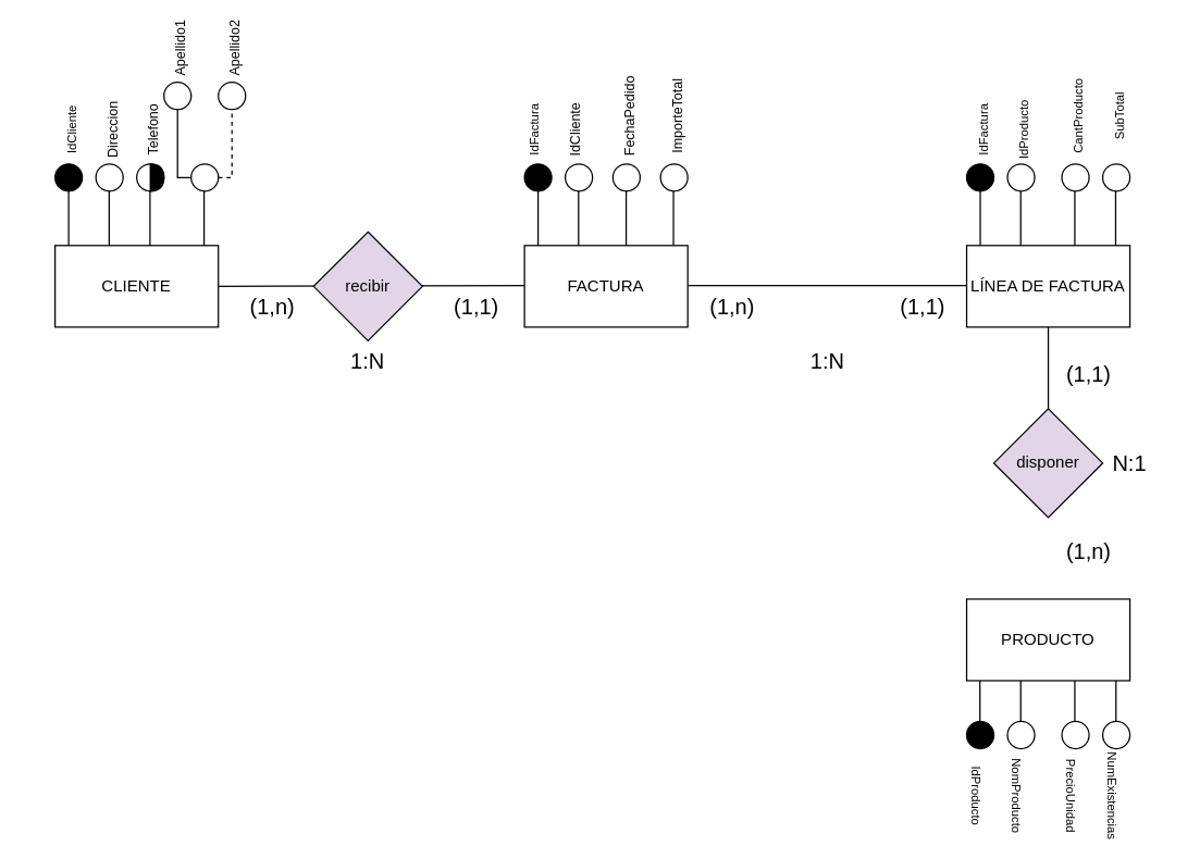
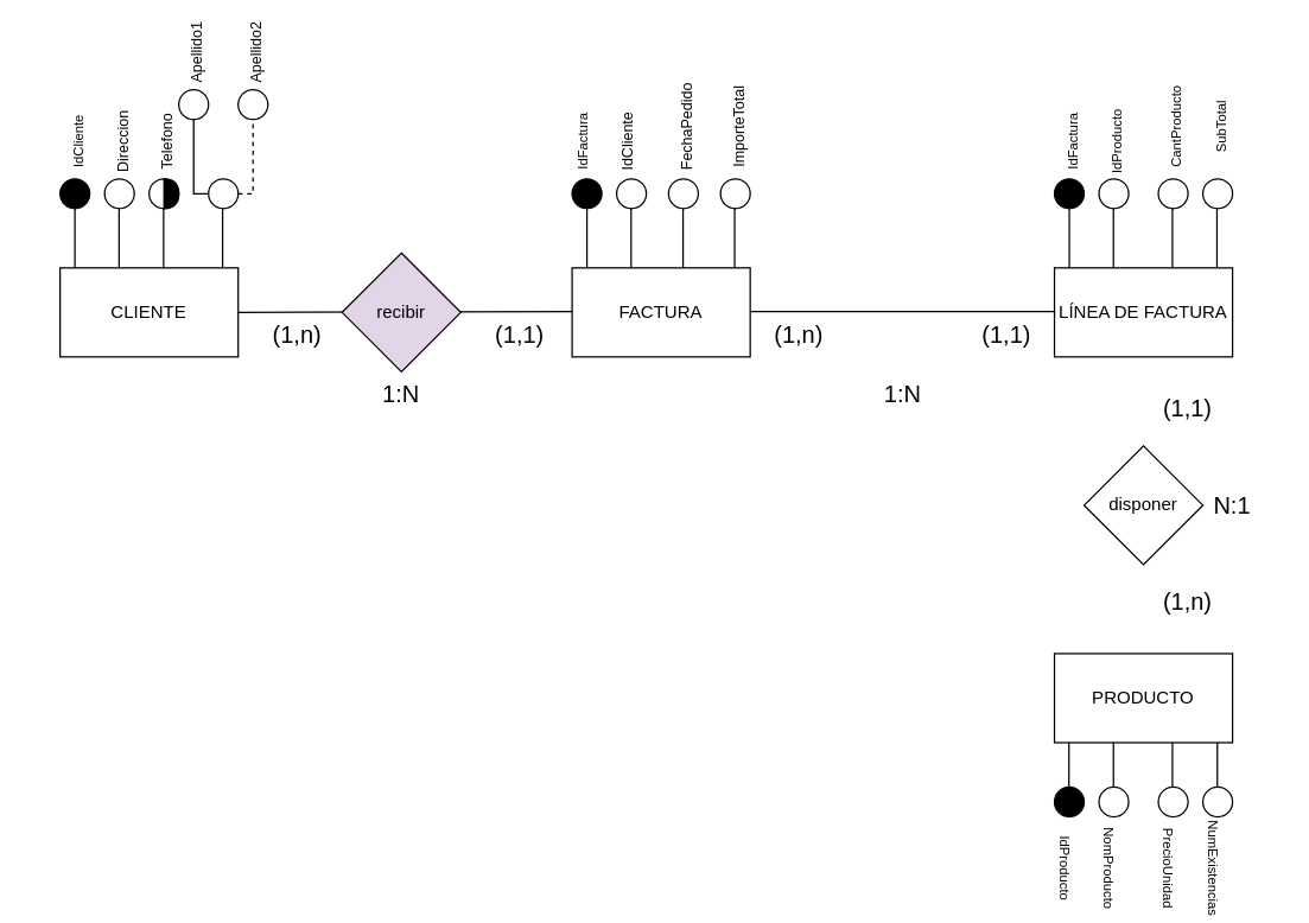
  <mxCell id="0" />
  <mxCell id="1" parent="0" />
  <mxCell id="2" value="" style="endArrow=none;html=1;rounded=0;exitX=1;exitY=0.5;exitDx=0;exitDy=0;labelBackgroundColor=none;fontColor=default;" parent="1" edge="1" source="3"><mxGeometry width="50" height="50" relative="1" as="geometry"><mxPoint x="167.5" y="209.5" as="sourcePoint" /><mxPoint x="392.5" y="209.5" as="targetPoint" /></mxGeometry></mxCell>
  <mxCell id="3" value="CLIENTE" style="rounded=0;whiteSpace=wrap;html=1;labelBackgroundColor=none;" parent="1" vertex="1"><mxGeometry x="40" y="180" width="120" height="60" as="geometry" /></mxCell>
  <mxCell id="4" value="FACTURA" style="rounded=0;whiteSpace=wrap;html=1;labelBackgroundColor=none;" parent="1" vertex="1"><mxGeometry x="385" y="180" width="120" height="60" as="geometry" /></mxCell>
  <mxCell id="5" value="recibir" style="rhombus;whiteSpace=wrap;html=1;labelBackgroundColor=none;fillColor=#e1d5e7;" parent="1" vertex="1"><mxGeometry x="230" y="170" width="80" height="80" as="geometry" /></mxCell>
  <mxCell id="6" value="" style="endArrow=none;html=1;rounded=0;exitX=1;exitY=0.5;exitDx=0;exitDy=0;labelBackgroundColor=none;fontColor=default;" edge="1" parent="1"><mxGeometry width="50" height="50" relative="1" as="geometry"><mxPoint x="505" y="209.5" as="sourcePoint" /><mxPoint x="730" y="209.5" as="targetPoint" /></mxGeometry></mxCell>
  <mxCell id="7" value="LÍNEA DE FACTURA" style="rounded=0;whiteSpace=wrap;html=1;labelBackgroundColor=none;" vertex="1" parent="1"><mxGeometry x="710" y="180" width="120" height="60" as="geometry" /></mxCell>
  <mxCell id="8" value="PRODUCTO" style="rounded=0;whiteSpace=wrap;html=1;labelBackgroundColor=none;" vertex="1" parent="1"><mxGeometry x="710" y="440" width="120" height="60" as="geometry" /></mxCell>
- <mxCell id="9" value="" style="endArrow=none;html=1;rounded=0;exitX=0.5;exitY=1;exitDx=0;exitDy=0;entryX=0.5;entryY=0;entryDx=0;entryDy=0;labelBackgroundColor=none;fontColor=default;" edge="1" parent="1" source="7" target="10"><mxGeometry width="50" height="50" relative="1" as="geometry"><mxPoint x="770" y="240" as="sourcePoint" /><mxPoint x="770" y="440" as="targetPoint" /></mxGeometry></mxCell>
- <mxCell id="10" value="disponer" style="rhombus;whiteSpace=wrap;html=1;labelBackgroundColor=none;fillColor=#e1d5e7;" vertex="1" parent="1"><mxGeometry x="730" y="300" width="80" height="80" as="geometry" /></mxCell>
+ <mxCell id="10" value="disponer" style="rhombus;whiteSpace=wrap;html=1;labelBackgroundColor=none;" vertex="1" parent="1"><mxGeometry x="730" y="300" width="80" height="80" as="geometry" /></mxCell>
  <mxCell id="11" value="(1,n)" style="text;strokeColor=none;fillColor=none;html=1;align=center;verticalAlign=middle;whiteSpace=wrap;rounded=0;fontSize=16;labelBackgroundColor=none;" vertex="1" parent="1"><mxGeometry x="170" y="210" width="60" height="30" as="geometry" /></mxCell>
  <mxCell id="12" value="(1,1)" style="text;strokeColor=none;fillColor=none;html=1;align=center;verticalAlign=middle;whiteSpace=wrap;rounded=0;fontSize=16;labelBackgroundColor=none;" vertex="1" parent="1"><mxGeometry x="320" y="210" width="60" height="30" as="geometry" /></mxCell>
  <mxCell id="13" value="1:N" style="text;html=1;align=center;verticalAlign=middle;whiteSpace=wrap;rounded=0;fontSize=16;labelBackgroundColor=none;" vertex="1" parent="1"><mxGeometry x="240" y="250" width="60" height="30" as="geometry" /></mxCell>
  <mxCell id="14" value="1:N" style="text;html=1;align=center;verticalAlign=middle;whiteSpace=wrap;rounded=0;fontSize=16;labelBackgroundColor=none;" vertex="1" parent="1"><mxGeometry x="577.5" y="250" width="60" height="30" as="geometry" /></mxCell>
  <mxCell id="15" value="N:1" style="text;html=1;align=center;verticalAlign=middle;whiteSpace=wrap;rounded=0;fontSize=16;labelBackgroundColor=none;" vertex="1" parent="1"><mxGeometry x="800" y="325" width="60" height="30" as="geometry" /></mxCell>
  <mxCell id="16" value="(1,n)" style="text;strokeColor=none;fillColor=none;html=1;align=center;verticalAlign=middle;whiteSpace=wrap;rounded=0;fontSize=16;labelBackgroundColor=none;" vertex="1" parent="1"><mxGeometry x="507.5" y="210" width="60" height="30" as="geometry" /></mxCell>
  <mxCell id="17" value="(1,1)" style="text;strokeColor=none;fillColor=none;html=1;align=center;verticalAlign=middle;whiteSpace=wrap;rounded=0;fontSize=16;labelBackgroundColor=none;" vertex="1" parent="1"><mxGeometry x="647.5" y="210" width="60" height="30" as="geometry" /></mxCell>
  <mxCell id="18" value="(1,1)" style="text;strokeColor=none;fillColor=none;html=1;align=center;verticalAlign=middle;whiteSpace=wrap;rounded=0;fontSize=16;labelBackgroundColor=none;" vertex="1" parent="1"><mxGeometry x="770" y="260" width="60" height="30" as="geometry" /></mxCell>
  <mxCell id="19" value="(1,n)" style="text;strokeColor=none;fillColor=none;html=1;align=center;verticalAlign=middle;whiteSpace=wrap;rounded=0;fontSize=16;labelBackgroundColor=none;" vertex="1" parent="1"><mxGeometry x="770" y="390" width="60" height="30" as="geometry" /></mxCell>
  <mxCell id="20" value="" style="edgeStyle=none;curved=1;rounded=0;orthogonalLoop=1;jettySize=auto;html=1;fontSize=12;startSize=8;endSize=8;endArrow=none;endFill=0;entryX=0.083;entryY=0;entryDx=0;entryDy=0;entryPerimeter=0;labelBackgroundColor=none;fontColor=default;" edge="1" parent="1" source="21" target="3"><mxGeometry relative="1" as="geometry"><mxPoint x="50" y="180" as="targetPoint" /></mxGeometry></mxCell>
  <mxCell id="21" value="" style="ellipse;whiteSpace=wrap;html=1;aspect=fixed;labelBackgroundColor=none;fillColor=#000000;" vertex="1" parent="1"><mxGeometry x="40" y="120" width="20" height="20" as="geometry" /></mxCell>
  <mxCell id="22" value="" style="ellipse;whiteSpace=wrap;html=1;aspect=fixed;labelBackgroundColor=none;" vertex="1" parent="1"><mxGeometry x="70" y="120" width="20" height="20" as="geometry" /></mxCell>
  <mxCell id="23" value="" style="ellipse;whiteSpace=wrap;html=1;aspect=fixed;labelBackgroundColor=none;" vertex="1" parent="1"><mxGeometry x="100" y="120" width="20" height="20" as="geometry" /></mxCell>
  <mxCell id="24" value="" style="ellipse;whiteSpace=wrap;html=1;aspect=fixed;labelBackgroundColor=none;" vertex="1" parent="1"><mxGeometry x="140" y="120" width="20" height="20" as="geometry" /></mxCell>
  <mxCell id="25" value="" style="edgeStyle=none;curved=1;rounded=0;orthogonalLoop=1;jettySize=auto;html=1;fontSize=12;startSize=8;endSize=8;endArrow=none;endFill=0;entryX=0.083;entryY=0;entryDx=0;entryDy=0;entryPerimeter=0;labelBackgroundColor=none;fontColor=default;" edge="1" parent="1"><mxGeometry relative="1" as="geometry"><mxPoint x="79.75" y="140" as="sourcePoint" /><mxPoint x="79.75" y="180" as="targetPoint" /></mxGeometry></mxCell>
  <mxCell id="26" value="" style="edgeStyle=none;curved=1;rounded=0;orthogonalLoop=1;jettySize=auto;html=1;fontSize=12;startSize=8;endSize=8;endArrow=none;endFill=0;entryX=0.083;entryY=0;entryDx=0;entryDy=0;entryPerimeter=0;labelBackgroundColor=none;fontColor=default;" edge="1" parent="1"><mxGeometry relative="1" as="geometry"><mxPoint x="109.75" y="140" as="sourcePoint" /><mxPoint x="109.75" y="180" as="targetPoint" /></mxGeometry></mxCell>
  <mxCell id="27" value="" style="edgeStyle=none;curved=1;rounded=0;orthogonalLoop=1;jettySize=auto;html=1;fontSize=12;startSize=8;endSize=8;endArrow=none;endFill=0;entryX=0.083;entryY=0;entryDx=0;entryDy=0;entryPerimeter=0;labelBackgroundColor=none;fontColor=default;" edge="1" parent="1"><mxGeometry relative="1" as="geometry"><mxPoint x="149.5" y="140" as="sourcePoint" /><mxPoint x="149.5" y="180" as="targetPoint" /></mxGeometry></mxCell>
  <mxCell id="28" value="&lt;font style=&quot;font-size: 9px;&quot;&gt;IdCliente&lt;/font&gt;" style="text;html=1;align=center;verticalAlign=middle;whiteSpace=wrap;rounded=0;fontSize=16;rotation=-90;labelBackgroundColor=none;" vertex="1" parent="1"><mxGeometry y="80" width="60" height="30" as="geometry" x="20" /></mxCell>
  <mxCell id="29" style="edgeStyle=none;curved=1;rounded=0;orthogonalLoop=1;jettySize=auto;html=1;entryX=0.167;entryY=1;entryDx=0;entryDy=0;entryPerimeter=0;fontSize=12;startSize=8;endSize=8;labelBackgroundColor=none;fontColor=default;" edge="1" parent="1" source="28" target="28"><mxGeometry relative="1" as="geometry" /></mxCell>
  <mxCell id="30" value="&lt;font size=&quot;1&quot;&gt;Direccion&lt;/font&gt;" style="text;html=1;align=center;verticalAlign=middle;whiteSpace=wrap;rounded=0;fontSize=16;rotation=-90;labelBackgroundColor=none;" vertex="1" parent="1"><mxGeometry x="50" y="80" width="60" height="30" as="geometry" /></mxCell>
  <mxCell id="31" value="&lt;font size=&quot;1&quot;&gt;Telefono&lt;/font&gt;" style="text;html=1;align=center;verticalAlign=middle;whiteSpace=wrap;rounded=0;fontSize=16;rotation=-90;labelBackgroundColor=none;" vertex="1" parent="1"><mxGeometry x="80" y="80" width="60" height="30" as="geometry" /></mxCell>
  <mxCell id="32" value="&lt;font size=&quot;1&quot;&gt;IdCliente&lt;/font&gt;" style="text;html=1;align=center;verticalAlign=middle;whiteSpace=wrap;rounded=0;fontSize=16;rotation=-90;labelBackgroundColor=none;" vertex="1" parent="1"><mxGeometry x="390" y="80" width="60" height="30" as="geometry" /></mxCell>
  <mxCell id="33" value="" style="ellipse;whiteSpace=wrap;html=1;aspect=fixed;labelBackgroundColor=none;" vertex="1" parent="1"><mxGeometry x="160" y="60" width="20" height="20" as="geometry" /></mxCell>
  <mxCell id="34" value="" style="ellipse;whiteSpace=wrap;html=1;aspect=fixed;labelBackgroundColor=none;" vertex="1" parent="1"><mxGeometry x="120" y="60" width="20" height="20" as="geometry" /></mxCell>
  <mxCell id="35" value="" style="endArrow=none;html=1;rounded=0;fontSize=12;startSize=8;endSize=8;curved=0;entryX=0.5;entryY=1;entryDx=0;entryDy=0;exitX=0;exitY=0.5;exitDx=0;exitDy=0;" edge="1" parent="1" source="24" target="34"><mxGeometry width="50" height="50" relative="1" as="geometry"><mxPoint x="230" y="160" as="sourcePoint" /><mxPoint x="280" y="110" as="targetPoint" /><Array as="points"><mxPoint x="130" y="130" /></Array></mxGeometry></mxCell>
  <mxCell id="36" value="" style="endArrow=none;dashed=1;html=1;rounded=0;fontSize=12;startSize=8;endSize=8;curved=0;entryX=0.5;entryY=1;entryDx=0;entryDy=0;" edge="1" parent="1" target="33"><mxGeometry width="50" height="50" relative="1" as="geometry"><mxPoint x="160" y="130" as="sourcePoint" /><mxPoint x="210" y="80" as="targetPoint" /><Array as="points"><mxPoint x="170" y="130" /></Array></mxGeometry></mxCell>
  <mxCell id="37" value="&lt;font size=&quot;1&quot;&gt;Apellido1&lt;/font&gt;" style="text;html=1;align=center;verticalAlign=middle;whiteSpace=wrap;rounded=0;fontSize=16;rotation=-90;labelBackgroundColor=none;" vertex="1" parent="1"><mxGeometry x="100" y="20" width="60" height="30" as="geometry" /></mxCell>
  <mxCell id="38" value="&lt;font size=&quot;1&quot;&gt;Apellido2&lt;/font&gt;" style="text;html=1;align=center;verticalAlign=middle;whiteSpace=wrap;rounded=0;fontSize=16;rotation=-90;labelBackgroundColor=none;" vertex="1" parent="1"><mxGeometry x="140" y="20" width="60" height="30" as="geometry" /></mxCell>
  <mxCell id="39" value="" style="edgeStyle=none;curved=1;rounded=0;orthogonalLoop=1;jettySize=auto;html=1;fontSize=12;startSize=8;endSize=8;endArrow=none;endFill=0;entryX=0.083;entryY=0;entryDx=0;entryDy=0;entryPerimeter=0;labelBackgroundColor=none;fontColor=default;" edge="1" parent="1" source="40"><mxGeometry relative="1" as="geometry"><mxPoint x="395" y="180" as="targetPoint" /></mxGeometry></mxCell>
  <mxCell id="40" value="" style="ellipse;whiteSpace=wrap;html=1;aspect=fixed;labelBackgroundColor=none;fillColor=#000000;" vertex="1" parent="1"><mxGeometry x="385" y="120" width="20" height="20" as="geometry" /></mxCell>
  <mxCell id="41" value="" style="ellipse;whiteSpace=wrap;html=1;aspect=fixed;labelBackgroundColor=none;" vertex="1" parent="1"><mxGeometry x="415" y="120" width="20" height="20" as="geometry" /></mxCell>
  <mxCell id="42" value="" style="ellipse;whiteSpace=wrap;html=1;aspect=fixed;labelBackgroundColor=none;" vertex="1" parent="1"><mxGeometry x="450" y="120" width="20" height="20" as="geometry" /></mxCell>
  <mxCell id="43" value="" style="ellipse;whiteSpace=wrap;html=1;aspect=fixed;labelBackgroundColor=none;" vertex="1" parent="1"><mxGeometry x="485" y="120" width="20" height="20" as="geometry" /></mxCell>
  <mxCell id="44" value="" style="edgeStyle=none;curved=1;rounded=0;orthogonalLoop=1;jettySize=auto;html=1;fontSize=12;startSize=8;endSize=8;endArrow=none;endFill=0;entryX=0.083;entryY=0;entryDx=0;entryDy=0;entryPerimeter=0;labelBackgroundColor=none;fontColor=default;" edge="1" parent="1"><mxGeometry relative="1" as="geometry"><mxPoint x="424.75" y="140" as="sourcePoint" /><mxPoint x="424.75" y="180" as="targetPoint" /></mxGeometry></mxCell>
  <mxCell id="45" value="" style="edgeStyle=none;curved=1;rounded=0;orthogonalLoop=1;jettySize=auto;html=1;fontSize=12;startSize=8;endSize=8;endArrow=none;endFill=0;entryX=0.083;entryY=0;entryDx=0;entryDy=0;entryPerimeter=0;labelBackgroundColor=none;fontColor=default;" edge="1" parent="1"><mxGeometry relative="1" as="geometry"><mxPoint x="459.75" y="140" as="sourcePoint" /><mxPoint x="459.75" y="180" as="targetPoint" /></mxGeometry></mxCell>
  <mxCell id="46" value="" style="edgeStyle=none;curved=1;rounded=0;orthogonalLoop=1;jettySize=auto;html=1;fontSize=12;startSize=8;endSize=8;endArrow=none;endFill=0;entryX=0.083;entryY=0;entryDx=0;entryDy=0;entryPerimeter=0;labelBackgroundColor=none;fontColor=default;" edge="1" parent="1"><mxGeometry relative="1" as="geometry"><mxPoint x="494.5" y="140" as="sourcePoint" /><mxPoint x="494.5" y="180" as="targetPoint" /></mxGeometry></mxCell>
  <mxCell id="47" value="" style="edgeStyle=none;curved=1;rounded=0;orthogonalLoop=1;jettySize=auto;html=1;fontSize=12;startSize=8;endSize=8;endArrow=none;endFill=0;entryX=0.083;entryY=0;entryDx=0;entryDy=0;entryPerimeter=0;labelBackgroundColor=none;fontColor=default;" edge="1" parent="1" source="48"><mxGeometry relative="1" as="geometry"><mxPoint x="720" y="180" as="targetPoint" /></mxGeometry></mxCell>
  <mxCell id="48" value="" style="ellipse;whiteSpace=wrap;html=1;aspect=fixed;labelBackgroundColor=none;fillColor=#000000;" vertex="1" parent="1"><mxGeometry x="710" y="120" width="20" height="20" as="geometry" /></mxCell>
  <mxCell id="49" value="" style="ellipse;whiteSpace=wrap;html=1;aspect=fixed;labelBackgroundColor=none;" vertex="1" parent="1"><mxGeometry x="740" y="120" width="20" height="20" as="geometry" /></mxCell>
  <mxCell id="50" value="" style="ellipse;whiteSpace=wrap;html=1;aspect=fixed;labelBackgroundColor=none;" vertex="1" parent="1"><mxGeometry x="780" y="120" width="20" height="20" as="geometry" /></mxCell>
  <mxCell id="51" value="" style="ellipse;whiteSpace=wrap;html=1;aspect=fixed;labelBackgroundColor=none;" vertex="1" parent="1"><mxGeometry x="810" y="120" width="20" height="20" as="geometry" /></mxCell>
  <mxCell id="52" value="" style="edgeStyle=none;curved=1;rounded=0;orthogonalLoop=1;jettySize=auto;html=1;fontSize=12;startSize=8;endSize=8;endArrow=none;endFill=0;entryX=0.083;entryY=0;entryDx=0;entryDy=0;entryPerimeter=0;labelBackgroundColor=none;fontColor=default;" edge="1" parent="1"><mxGeometry relative="1" as="geometry"><mxPoint x="749.75" y="140" as="sourcePoint" /><mxPoint x="749.75" y="180" as="targetPoint" /></mxGeometry></mxCell>
  <mxCell id="53" value="" style="edgeStyle=none;curved=1;rounded=0;orthogonalLoop=1;jettySize=auto;html=1;fontSize=12;startSize=8;endSize=8;endArrow=none;endFill=0;entryX=0.083;entryY=0;entryDx=0;entryDy=0;entryPerimeter=0;labelBackgroundColor=none;fontColor=default;" edge="1" parent="1"><mxGeometry relative="1" as="geometry"><mxPoint x="789.5" y="140" as="sourcePoint" /><mxPoint x="789.5" y="180" as="targetPoint" /></mxGeometry></mxCell>
  <mxCell id="54" value="" style="edgeStyle=none;curved=1;rounded=0;orthogonalLoop=1;jettySize=auto;html=1;fontSize=12;startSize=8;endSize=8;endArrow=none;endFill=0;entryX=0.083;entryY=0;entryDx=0;entryDy=0;entryPerimeter=0;labelBackgroundColor=none;fontColor=default;" edge="1" parent="1"><mxGeometry relative="1" as="geometry"><mxPoint x="819.5" y="140" as="sourcePoint" /><mxPoint x="819.5" y="180" as="targetPoint" /></mxGeometry></mxCell>
  <mxCell id="55" value="" style="edgeStyle=none;curved=1;rounded=0;orthogonalLoop=1;jettySize=auto;html=1;fontSize=12;startSize=8;endSize=8;endArrow=none;endFill=0;entryX=0.083;entryY=0;entryDx=0;entryDy=0;entryPerimeter=0;labelBackgroundColor=none;fontColor=default;" edge="1" parent="1"><mxGeometry relative="1" as="geometry"><mxPoint x="719.75" y="500" as="targetPoint" /><mxPoint x="719.75" y="530" as="sourcePoint" /></mxGeometry></mxCell>
  <mxCell id="56" value="" style="ellipse;whiteSpace=wrap;html=1;aspect=fixed;labelBackgroundColor=none;fillColor=#000000;" vertex="1" parent="1"><mxGeometry x="710" y="530" width="20" height="20" as="geometry" /></mxCell>
  <mxCell id="57" value="" style="edgeStyle=none;curved=1;rounded=0;orthogonalLoop=1;jettySize=auto;html=1;fontSize=12;startSize=8;endSize=8;endArrow=none;endFill=0;entryX=0.083;entryY=0;entryDx=0;entryDy=0;entryPerimeter=0;labelBackgroundColor=none;fontColor=default;" edge="1" parent="1"><mxGeometry relative="1" as="geometry"><mxPoint x="749.75" y="500" as="sourcePoint" /><mxPoint x="749.75" y="540" as="targetPoint" /></mxGeometry></mxCell>
  <mxCell id="58" value="" style="edgeStyle=none;curved=1;rounded=0;orthogonalLoop=1;jettySize=auto;html=1;fontSize=12;startSize=8;endSize=8;endArrow=none;endFill=0;entryX=0.083;entryY=0;entryDx=0;entryDy=0;entryPerimeter=0;labelBackgroundColor=none;fontColor=default;" edge="1" parent="1"><mxGeometry relative="1" as="geometry"><mxPoint x="789.5" y="500" as="sourcePoint" /><mxPoint x="789.5" y="540" as="targetPoint" /></mxGeometry></mxCell>
  <mxCell id="59" value="" style="edgeStyle=none;curved=1;rounded=0;orthogonalLoop=1;jettySize=auto;html=1;fontSize=12;startSize=8;endSize=8;endArrow=none;endFill=0;entryX=0.083;entryY=0;entryDx=0;entryDy=0;entryPerimeter=0;labelBackgroundColor=none;fontColor=default;" edge="1" parent="1"><mxGeometry relative="1" as="geometry"><mxPoint x="819.75" y="500" as="sourcePoint" /><mxPoint x="819.75" y="540" as="targetPoint" /></mxGeometry></mxCell>
  <mxCell id="60" value="" style="ellipse;whiteSpace=wrap;html=1;aspect=fixed;labelBackgroundColor=none;" vertex="1" parent="1"><mxGeometry x="740" y="530" width="20" height="20" as="geometry" /></mxCell>
  <mxCell id="61" value="" style="ellipse;whiteSpace=wrap;html=1;aspect=fixed;labelBackgroundColor=none;" vertex="1" parent="1"><mxGeometry x="780" y="530" width="20" height="20" as="geometry" /></mxCell>
  <mxCell id="62" value="" style="ellipse;whiteSpace=wrap;html=1;aspect=fixed;labelBackgroundColor=none;" vertex="1" parent="1"><mxGeometry x="810" y="530" width="20" height="20" as="geometry" /></mxCell>
  <mxCell id="63" value="&lt;font style=&quot;font-size: 9px;&quot;&gt;IdFactura&lt;/font&gt;" style="text;html=1;align=center;verticalAlign=middle;whiteSpace=wrap;rounded=0;fontSize=16;rotation=-90;labelBackgroundColor=none;" vertex="1" parent="1"><mxGeometry x="360" y="80" width="60" height="30" as="geometry" /></mxCell>
  <mxCell id="64" value="&lt;font size=&quot;1&quot;&gt;FechaPedido&lt;/font&gt;" style="text;html=1;align=center;verticalAlign=middle;whiteSpace=wrap;rounded=0;fontSize=16;rotation=-90;labelBackgroundColor=none;" vertex="1" parent="1"><mxGeometry x="430" y="70" width="60" height="30" as="geometry" /></mxCell>
  <mxCell id="65" value="&lt;font size=&quot;1&quot;&gt;ImporteTotal&lt;/font&gt;" style="text;html=1;align=center;verticalAlign=middle;whiteSpace=wrap;rounded=0;fontSize=16;rotation=-90;labelBackgroundColor=none;" vertex="1" parent="1"><mxGeometry x="465" y="70" width="60" height="30" as="geometry" /></mxCell>
  <mxCell id="66" value="&lt;font style=&quot;font-size: 9px;&quot;&gt;IdFactura&lt;/font&gt;" style="text;html=1;align=center;verticalAlign=middle;whiteSpace=wrap;rounded=0;fontSize=16;rotation=-90;labelBackgroundColor=none;" vertex="1" parent="1"><mxGeometry x="690" y="80" width="60" height="30" as="geometry" /></mxCell>
  <mxCell id="67" value="&lt;font style=&quot;font-size: 9px;&quot;&gt;IdProducto&lt;/font&gt;" style="text;html=1;align=center;verticalAlign=middle;whiteSpace=wrap;rounded=0;fontSize=16;rotation=-90;labelBackgroundColor=none;" vertex="1" parent="1"><mxGeometry x="720" y="80" width="60" height="30" as="geometry" /></mxCell>
  <mxCell id="68" value="&lt;font style=&quot;font-size: 9px;&quot;&gt;CantProducto&lt;/font&gt;" style="text;html=1;align=center;verticalAlign=middle;whiteSpace=wrap;rounded=0;fontSize=16;rotation=-90;labelBackgroundColor=none;" vertex="1" parent="1"><mxGeometry x="760" y="70" width="60" height="30" as="geometry" /></mxCell>
  <mxCell id="69" value="&lt;font style=&quot;font-size: 9px;&quot;&gt;SubTotal&lt;/font&gt;" style="text;html=1;align=center;verticalAlign=middle;whiteSpace=wrap;rounded=0;fontSize=16;rotation=-90;labelBackgroundColor=none;" vertex="1" parent="1"><mxGeometry x="790" y="70" width="60" height="30" as="geometry" /></mxCell>
  <mxCell id="70" value="&lt;font style=&quot;font-size: 9px;&quot;&gt;IdProducto&lt;/font&gt;" style="text;html=1;align=center;verticalAlign=middle;whiteSpace=wrap;rounded=0;fontSize=16;rotation=90;labelBackgroundColor=none;" vertex="1" parent="1"><mxGeometry x="690" y="570" width="60" height="30" as="geometry" /></mxCell>
  <mxCell id="71" value="&lt;font style=&quot;font-size: 9px;&quot;&gt;NomProducto&lt;/font&gt;" style="text;html=1;align=center;verticalAlign=middle;whiteSpace=wrap;rounded=0;fontSize=16;rotation=90;labelBackgroundColor=none;" vertex="1" parent="1"><mxGeometry x="720" y="570" width="60" height="30" as="geometry" /></mxCell>
  <mxCell id="72" value="&lt;font style=&quot;font-size: 9px;&quot;&gt;PrecioUnidad&lt;/font&gt;" style="text;html=1;align=center;verticalAlign=middle;whiteSpace=wrap;rounded=0;fontSize=16;rotation=90;labelBackgroundColor=none;" vertex="1" parent="1"><mxGeometry x="760" y="570" width="60" height="30" as="geometry" /></mxCell>
  <mxCell id="73" value="&lt;font style=&quot;font-size: 9px;&quot;&gt;NumExistencias&lt;/font&gt;" style="text;html=1;align=center;verticalAlign=middle;whiteSpace=wrap;rounded=0;fontSize=16;rotation=90;labelBackgroundColor=none;" vertex="1" parent="1"><mxGeometry x="790" y="570" width="60" height="30" as="geometry" /></mxCell>
  <mxCell id="74" value="" style="shape=or;whiteSpace=wrap;html=1;fillColor=#000000;" vertex="1" parent="1"><mxGeometry x="110" y="120" width="10" height="20" as="geometry" /></mxCell>
